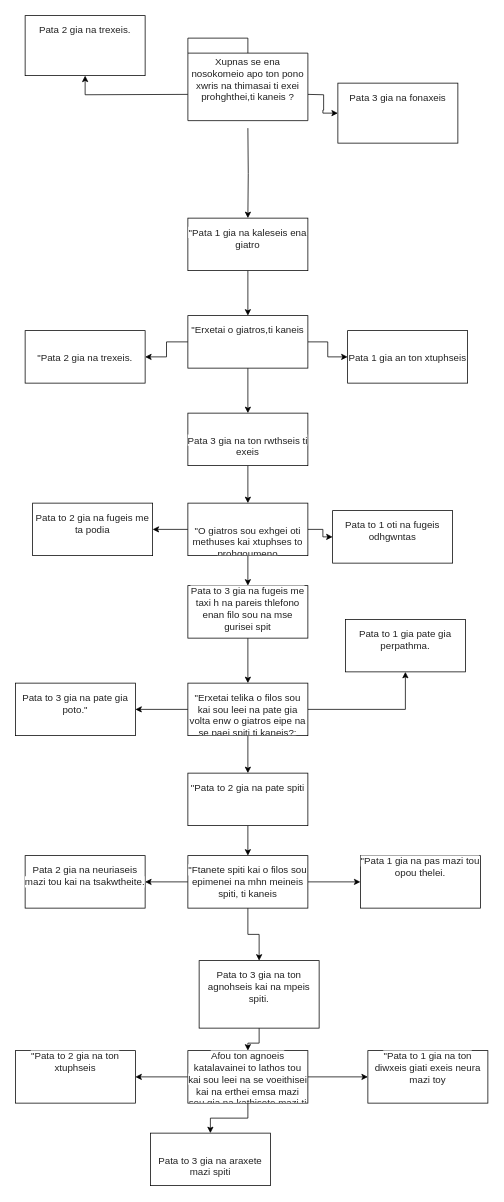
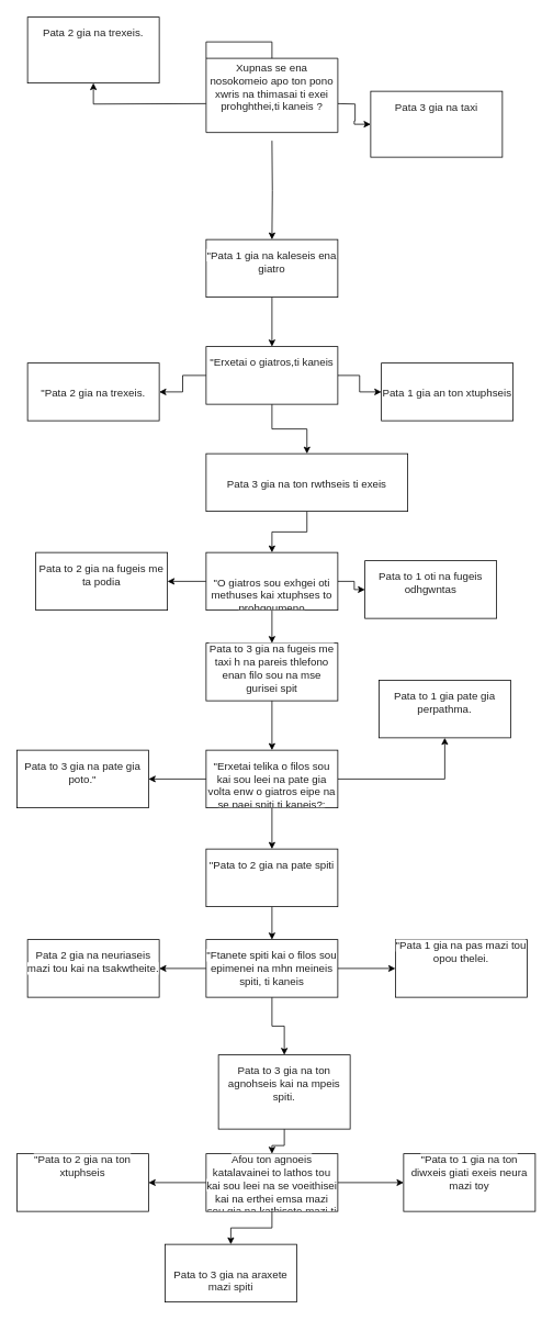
  <mxCell id="0" style=";html=1;" />
  <mxCell id="1" style=";html=1;" parent="0" />
  <mxCell id="2" value="" style="edgeStyle=orthogonalEdgeStyle;rounded=0;orthogonalLoop=1;jettySize=auto;html=1;" parent="1" target="8" edge="1"><mxGeometry relative="1" as="geometry"><mxPoint x="330" y="170" as="sourcePoint" /></mxGeometry></mxCell>
  <mxCell id="3" value="" style="edgeStyle=orthogonalEdgeStyle;rounded=0;orthogonalLoop=1;jettySize=auto;html=1;" parent="1" target="13" edge="1"><mxGeometry relative="1" as="geometry"><mxPoint x="410" y="125" as="sourcePoint" /></mxGeometry></mxCell>
  <mxCell id="4" value="" style="edgeStyle=orthogonalEdgeStyle;rounded=0;orthogonalLoop=1;jettySize=auto;html=1;" parent="1" target="6" edge="1"><mxGeometry relative="1" as="geometry"><mxPoint x="250" y="125" as="sourcePoint" /></mxGeometry></mxCell>
  <mxCell id="5" value="&lt;span style=&quot;color: rgb(34 , 34 , 34) ; font-family: &amp;#34;arial&amp;#34; , &amp;#34;helvetica&amp;#34; , sans-serif ; font-size: small ; font-weight: 400 ; background-color: rgb(255 , 255 , 255)&quot;&gt;Xupnas se ena nosokomeio apo ton pono xwris na thimasai ti exei prohghthei,ti kaneis ?&lt;/span&gt;" style="shape=folder;tabWidth=80;tabHeight=20;tabPosition=left;strokeWidth=1;html=1;whiteSpace=wrap;align=center;fontSize=12;fontStyle=1" parent="1" vertex="1"><mxGeometry x="250" y="50" width="160" height="110" as="geometry" /></mxCell>
  <mxCell id="6" value="&lt;p&gt;&lt;span style=&quot;color: rgb(34 , 34 , 34) ; font-family: &amp;#34;arial&amp;#34; , &amp;#34;helvetica&amp;#34; , sans-serif ; font-size: small ; font-weight: 400 ; background-color: rgb(255 , 255 , 255)&quot;&gt;Pata 2 gia na trexeis.&lt;/span&gt;&lt;br&gt;&lt;/p&gt;" style="shape=rect;html=1;overflow=fill;whiteSpace=wrap;align=center;fontStyle=1" parent="1" vertex="1"><mxGeometry x="33" y="20" width="160" height="80" as="geometry" /></mxCell>
  <mxCell id="7" value="" style="edgeStyle=orthogonalEdgeStyle;rounded=0;orthogonalLoop=1;jettySize=auto;html=1;" parent="1" source="8" target="12" edge="1"><mxGeometry relative="1" as="geometry" /></mxCell>
  <mxCell id="8" value="&lt;p&gt;&lt;span style=&quot;color: rgb(34 , 34 , 34) ; font-family: &amp;#34;arial&amp;#34; , &amp;#34;helvetica&amp;#34; , sans-serif ; font-size: small ; font-weight: 400 ; background-color: rgb(255 , 255 , 255)&quot;&gt;&quot;Pata 1 gia na kaleseis ena giatro&lt;/span&gt;&lt;br&gt;&lt;/p&gt;" style="shape=rect;html=1;overflow=fill;whiteSpace=wrap;align=center;fontStyle=1" parent="1" vertex="1"><mxGeometry x="250" y="290" width="160" height="70" as="geometry" /></mxCell>
  <mxCell id="9" value="" style="edgeStyle=orthogonalEdgeStyle;rounded=0;orthogonalLoop=1;jettySize=auto;html=1;" parent="1" source="12" target="15" edge="1"><mxGeometry relative="1" as="geometry" /></mxCell>
  <mxCell id="10" value="" style="edgeStyle=orthogonalEdgeStyle;rounded=0;orthogonalLoop=1;jettySize=auto;html=1;" parent="1" source="12" target="14" edge="1"><mxGeometry relative="1" as="geometry" /></mxCell>
  <mxCell id="11" value="" style="edgeStyle=orthogonalEdgeStyle;rounded=0;orthogonalLoop=1;jettySize=auto;html=1;" parent="1" source="12" target="17" edge="1"><mxGeometry relative="1" as="geometry" /></mxCell>
  <mxCell id="12" value="&lt;p&gt;&lt;span style=&quot;color: rgb(34 , 34 , 34) ; font-family: &amp;#34;arial&amp;#34; , &amp;#34;helvetica&amp;#34; , sans-serif ; font-size: small ; font-weight: 400 ; background-color: rgb(255 , 255 , 255)&quot;&gt;&quot;Erxetai o giatros,ti kaneis&lt;/span&gt;&lt;br&gt;&lt;/p&gt;" style="shape=rect;html=1;overflow=fill;whiteSpace=wrap;align=center;fontStyle=1" parent="1" vertex="1"><mxGeometry x="250" y="420" width="160" height="70" as="geometry" /></mxCell>
- <mxCell id="13" value="&lt;p&gt;&lt;span style=&quot;color: rgb(34 , 34 , 34) ; font-family: &amp;#34;arial&amp;#34; , &amp;#34;helvetica&amp;#34; , sans-serif ; font-size: small ; font-weight: 400 ; background-color: rgb(255 , 255 , 255)&quot;&gt;Pata 3 gia na fonaxeis&lt;/span&gt;&lt;br&gt;&lt;/p&gt;" style="shape=rect;html=1;overflow=fill;whiteSpace=wrap;align=center;fontStyle=1" parent="1" vertex="1"><mxGeometry x="450" y="110" width="160" height="80" as="geometry" /></mxCell>
+ <mxCell id="13" value="&lt;p&gt;&lt;span style=&quot;color: rgb(34 , 34 , 34) ; font-family: &amp;#34;arial&amp;#34; , &amp;#34;helvetica&amp;#34; , sans-serif ; font-size: small ; font-weight: 400 ; background-color: rgb(255 , 255 , 255)&quot;&gt;Pata 3 gia na taxi&lt;/span&gt;&lt;br&gt;&lt;/p&gt;" style="shape=rect;html=1;overflow=fill;whiteSpace=wrap;align=center;fontStyle=1" parent="1" vertex="1"><mxGeometry x="450" y="110" width="160" height="80" as="geometry" /></mxCell>
  <mxCell id="14" value="&#10;&#10;&lt;span style=&quot;color: rgb(34, 34, 34); font-family: arial, helvetica, sans-serif; font-size: small; font-style: normal; font-weight: 400; letter-spacing: normal; text-indent: 0px; text-transform: none; word-spacing: 0px; background-color: rgb(255, 255, 255); display: inline; float: none;&quot;&gt;&quot;Pata 2 gia na trexeis.&lt;/span&gt;&#10;&#10;" style="shape=rect;html=1;overflow=fill;whiteSpace=wrap;align=center;fontStyle=1" parent="1" vertex="1"><mxGeometry x="33" y="440" width="160" height="70" as="geometry" /></mxCell>
  <mxCell id="15" value="&#10;&#10;&lt;span style=&quot;color: rgb(34, 34, 34); font-family: arial, helvetica, sans-serif; font-size: small; font-style: normal; font-weight: 400; letter-spacing: normal; text-indent: 0px; text-transform: none; word-spacing: 0px; background-color: rgb(255, 255, 255); display: inline; float: none;&quot;&gt;Pata 1 gia an ton xtuphseis&lt;/span&gt;&#10;&#10;" style="shape=rect;html=1;overflow=fill;whiteSpace=wrap;align=center;fontStyle=1" parent="1" vertex="1"><mxGeometry x="463" y="440" width="160" height="70" as="geometry" /></mxCell>
  <mxCell id="16" value="" style="edgeStyle=orthogonalEdgeStyle;rounded=0;orthogonalLoop=1;jettySize=auto;html=1;" parent="1" source="17" target="21" edge="1"><mxGeometry relative="1" as="geometry" /></mxCell>
- <mxCell id="17" value="&#10;&#10;&lt;span style=&quot;color: rgb(34, 34, 34); font-family: arial, helvetica, sans-serif; font-size: small; font-style: normal; font-weight: 400; letter-spacing: normal; text-indent: 0px; text-transform: none; word-spacing: 0px; background-color: rgb(255, 255, 255); display: inline; float: none;&quot;&gt;Pata 3 gia na ton rwthseis ti exeis&lt;/span&gt;&#10;&#10;" style="shape=rect;html=1;overflow=fill;whiteSpace=wrap;align=center;fontStyle=1" parent="1" vertex="1"><mxGeometry x="250" y="550" width="160" height="70" as="geometry" /></mxCell>
+ <mxCell id="17" value="&#10;&#10;&lt;span style=&quot;color: rgb(34, 34, 34); font-family: arial, helvetica, sans-serif; font-size: small; font-style: normal; font-weight: 400; letter-spacing: normal; text-indent: 0px; text-transform: none; word-spacing: 0px; background-color: rgb(255, 255, 255); display: inline; float: none;&quot;&gt;Pata 3 gia na ton rwthseis ti exeis&lt;/span&gt;&#10;&#10;" style="shape=rect;html=1;overflow=fill;whiteSpace=wrap;align=center;fontStyle=1" parent="1" vertex="1"><mxGeometry x="250" y="550" width="245" height="70" as="geometry" /></mxCell>
  <mxCell id="18" value="" style="edgeStyle=orthogonalEdgeStyle;rounded=0;orthogonalLoop=1;jettySize=auto;html=1;" parent="1" source="21" target="22" edge="1"><mxGeometry relative="1" as="geometry" /></mxCell>
  <mxCell id="19" value="" style="edgeStyle=orthogonalEdgeStyle;rounded=0;orthogonalLoop=1;jettySize=auto;html=1;" parent="1" source="21" target="23" edge="1"><mxGeometry relative="1" as="geometry" /></mxCell>
  <mxCell id="20" value="" style="edgeStyle=orthogonalEdgeStyle;rounded=0;orthogonalLoop=1;jettySize=auto;html=1;" parent="1" source="21" target="25" edge="1"><mxGeometry relative="1" as="geometry" /></mxCell>
  <mxCell id="21" value="&#10;&#10;&lt;span style=&quot;color: rgb(34, 34, 34); font-family: arial, helvetica, sans-serif; font-size: small; font-style: normal; font-weight: 400; letter-spacing: normal; text-indent: 0px; text-transform: none; word-spacing: 0px; background-color: rgb(255, 255, 255); display: inline; float: none;&quot;&gt;&quot;O giatros sou exhgei oti methuses kai xtuphses to prohgoumeno vrady,epitrepontas sou na fugeis me kapoion mazi wste na se paei spiti,ti kaneis?&lt;/span&gt;&#10;&#10;" style="shape=rect;html=1;overflow=fill;whiteSpace=wrap;align=center;fontStyle=1" parent="1" vertex="1"><mxGeometry x="250" y="670" width="160" height="70" as="geometry" /></mxCell>
  <mxCell id="22" value="&lt;p&gt;&lt;span style=&quot;color: rgb(34 , 34 , 34) ; font-family: &amp;#34;arial&amp;#34; , &amp;#34;helvetica&amp;#34; , sans-serif ; font-size: small ; font-weight: 400 ; background-color: rgb(255 , 255 , 255)&quot;&gt;Pata to 2 gia na fugeis me ta podia&lt;/span&gt;&lt;br&gt;&lt;/p&gt;" style="shape=rect;html=1;overflow=fill;whiteSpace=wrap;align=center;fontStyle=1" parent="1" vertex="1"><mxGeometry x="43" y="670" width="160" height="70" as="geometry" /></mxCell>
  <mxCell id="23" value="&lt;p&gt;&lt;span style=&quot;color: rgb(34 , 34 , 34) ; font-family: &amp;#34;arial&amp;#34; , &amp;#34;helvetica&amp;#34; , sans-serif ; font-size: small ; font-weight: 400 ; background-color: rgb(255 , 255 , 255)&quot;&gt;Pata to 1 oti na fugeis odhgwntas&lt;/span&gt;&lt;br&gt;&lt;/p&gt;" style="shape=rect;html=1;overflow=fill;whiteSpace=wrap;align=center;fontStyle=1" parent="1" vertex="1"><mxGeometry x="443" y="680" width="160" height="70" as="geometry" /></mxCell>
  <mxCell id="24" value="" style="edgeStyle=orthogonalEdgeStyle;rounded=0;orthogonalLoop=1;jettySize=auto;html=1;" parent="1" source="25" target="29" edge="1"><mxGeometry relative="1" as="geometry" /></mxCell>
  <mxCell id="25" value="&lt;span style=&quot;color: rgb(34 , 34 , 34) ; font-family: &amp;#34;arial&amp;#34; , &amp;#34;helvetica&amp;#34; , sans-serif ; font-size: small ; font-weight: 400 ; background-color: rgb(255 , 255 , 255)&quot;&gt;Pata to 3 gia na fugeis me taxi h na pareis thlefono enan filo sou na mse gurisei spit&lt;/span&gt;" style="shape=rect;html=1;overflow=fill;whiteSpace=wrap;align=center;fontStyle=1" parent="1" vertex="1"><mxGeometry x="250" y="780" width="160" height="70" as="geometry" /></mxCell>
  <mxCell id="26" value="" style="edgeStyle=orthogonalEdgeStyle;rounded=0;orthogonalLoop=1;jettySize=auto;html=1;" parent="1" source="29" target="30" edge="1"><mxGeometry relative="1" as="geometry" /></mxCell>
  <mxCell id="27" value="" style="edgeStyle=orthogonalEdgeStyle;rounded=0;orthogonalLoop=1;jettySize=auto;html=1;" parent="1" source="29" target="31" edge="1"><mxGeometry relative="1" as="geometry" /></mxCell>
  <mxCell id="28" value="" style="edgeStyle=orthogonalEdgeStyle;rounded=0;orthogonalLoop=1;jettySize=auto;html=1;" parent="1" source="29" target="33" edge="1"><mxGeometry relative="1" as="geometry" /></mxCell>
  <mxCell id="29" value="&lt;p&gt;&lt;span style=&quot;color: rgb(34 , 34 , 34) ; font-family: &amp;#34;arial&amp;#34; , &amp;#34;helvetica&amp;#34; , sans-serif ; font-size: small ; font-weight: 400 ; background-color: rgb(255 , 255 , 255)&quot;&gt;&quot;Erxetai telika o filos sou kai sou leei na pate gia volta enw o giatros eipe na se paei spiti,ti kaneis?:&lt;/span&gt;&lt;br&gt;&lt;/p&gt;" style="shape=rect;html=1;overflow=fill;whiteSpace=wrap;align=center;fontStyle=1" parent="1" vertex="1"><mxGeometry x="250" y="910" width="160" height="70" as="geometry" /></mxCell>
  <mxCell id="30" value="&lt;p&gt;&lt;span style=&quot;color: rgb(34 , 34 , 34) ; font-family: &amp;#34;arial&amp;#34; , &amp;#34;helvetica&amp;#34; , sans-serif ; font-size: small ; font-weight: 400 ; background-color: rgb(255 , 255 , 255)&quot;&gt;Pata to 3 gia na pate gia poto.&quot;&lt;/span&gt;&lt;br&gt;&lt;/p&gt;" style="shape=rect;html=1;overflow=fill;whiteSpace=wrap;align=center;fontStyle=1" parent="1" vertex="1"><mxGeometry x="20" y="910" width="160" height="70" as="geometry" /></mxCell>
  <mxCell id="31" value="&lt;p&gt;&lt;span style=&quot;color: rgb(34 , 34 , 34) ; font-family: &amp;#34;arial&amp;#34; , &amp;#34;helvetica&amp;#34; , sans-serif ; font-size: small ; font-weight: 400 ; background-color: rgb(255 , 255 , 255)&quot;&gt;Pata to 1 gia pate gia perpathma.&lt;/span&gt;&lt;br&gt;&lt;/p&gt;" style="shape=rect;html=1;overflow=fill;whiteSpace=wrap;align=center;fontStyle=1" parent="1" vertex="1"><mxGeometry x="460" y="825" width="160" height="70" as="geometry" /></mxCell>
  <mxCell id="32" value="" style="edgeStyle=orthogonalEdgeStyle;rounded=0;orthogonalLoop=1;jettySize=auto;html=1;" parent="1" source="33" target="37" edge="1"><mxGeometry relative="1" as="geometry" /></mxCell>
  <mxCell id="33" value="&lt;p&gt;&lt;span style=&quot;color: rgb(34 , 34 , 34) ; font-family: &amp;#34;arial&amp;#34; , &amp;#34;helvetica&amp;#34; , sans-serif ; font-size: small ; font-weight: 400 ; background-color: rgb(255 , 255 , 255)&quot;&gt;&quot;Pata to 2 gia na pate spiti&lt;/span&gt;&lt;br&gt;&lt;/p&gt;" style="shape=rect;html=1;overflow=fill;whiteSpace=wrap;align=center;fontStyle=1" parent="1" vertex="1"><mxGeometry x="250" y="1030" width="160" height="70" as="geometry" /></mxCell>
  <mxCell id="34" value="" style="edgeStyle=orthogonalEdgeStyle;rounded=0;orthogonalLoop=1;jettySize=auto;html=1;" parent="1" source="37" target="41" edge="1"><mxGeometry relative="1" as="geometry" /></mxCell>
  <mxCell id="35" value="" style="edgeStyle=orthogonalEdgeStyle;rounded=0;orthogonalLoop=1;jettySize=auto;html=1;" parent="1" source="37" target="39" edge="1"><mxGeometry relative="1" as="geometry" /></mxCell>
  <mxCell id="36" value="" style="edgeStyle=orthogonalEdgeStyle;rounded=0;orthogonalLoop=1;jettySize=auto;html=1;" parent="1" source="37" target="38" edge="1"><mxGeometry relative="1" as="geometry" /></mxCell>
  <mxCell id="37" value="&lt;p&gt;&lt;span style=&quot;color: rgb(34 , 34 , 34) ; font-family: &amp;#34;arial&amp;#34; , &amp;#34;helvetica&amp;#34; , sans-serif ; font-size: small ; font-weight: 400 ; background-color: rgb(255 , 255 , 255)&quot;&gt;&quot;Ftanete spiti kai o filos sou epimenei na mhn meineis spiti, ti kaneis&lt;/span&gt;&lt;br&gt;&lt;/p&gt;" style="shape=rect;html=1;overflow=fill;whiteSpace=wrap;align=center;fontStyle=1" parent="1" vertex="1"><mxGeometry x="250" y="1140" width="160" height="70" as="geometry" /></mxCell>
  <mxCell id="38" value="&lt;p&gt;&lt;span style=&quot;color: rgb(34 , 34 , 34) ; font-family: &amp;#34;arial&amp;#34; , &amp;#34;helvetica&amp;#34; , sans-serif ; font-size: small ; font-weight: 400 ; background-color: rgb(255 , 255 , 255)&quot;&gt;Pata 2 gia na neuriaseis mazi tou kai na tsakwtheite.&lt;/span&gt;&lt;br&gt;&lt;/p&gt;" style="shape=rect;html=1;overflow=fill;whiteSpace=wrap;align=center;fontStyle=1" parent="1" vertex="1"><mxGeometry x="33" y="1140" width="160" height="70" as="geometry" /></mxCell>
  <mxCell id="39" value="&lt;span style=&quot;color: rgb(34 , 34 , 34) ; font-family: &amp;#34;arial&amp;#34; , &amp;#34;helvetica&amp;#34; , sans-serif ; font-size: small ; font-weight: 400 ; background-color: rgb(255 , 255 , 255)&quot;&gt;&quot;Pata 1 gia na pas mazi tou opou thelei.&lt;/span&gt;" style="shape=rect;html=1;overflow=fill;whiteSpace=wrap;align=center;fontStyle=1" parent="1" vertex="1"><mxGeometry x="480" y="1140" width="160" height="70" as="geometry" /></mxCell>
  <mxCell id="40" value="" style="edgeStyle=orthogonalEdgeStyle;rounded=0;orthogonalLoop=1;jettySize=auto;html=1;" parent="1" source="41" target="47" edge="1"><mxGeometry relative="1" as="geometry" /></mxCell>
  <mxCell id="41" value="&lt;p&gt;&lt;span style=&quot;color: rgb(34 , 34 , 34) ; font-family: &amp;#34;arial&amp;#34; , &amp;#34;helvetica&amp;#34; , sans-serif ; font-size: small ; font-weight: 400 ; background-color: rgb(255 , 255 , 255)&quot;&gt;Pata to 3 gia na ton agnohseis kai na mpeis spiti.&lt;/span&gt;&lt;br&gt;&lt;/p&gt;" style="shape=rect;html=1;overflow=fill;whiteSpace=wrap;align=center;fontStyle=1" parent="1" vertex="1"><mxGeometry x="265" y="1280" width="160" height="90" as="geometry" /></mxCell>
  <mxCell id="42" value="&lt;span style=&quot;color: rgb(34 , 34 , 34) ; font-family: &amp;#34;arial&amp;#34; , &amp;#34;helvetica&amp;#34; , sans-serif ; font-size: small ; font-weight: 400 ; background-color: rgb(255 , 255 , 255)&quot;&gt;&quot;Pata to 1 gia na ton diwxeis giati exeis neura mazi toy&lt;/span&gt;" style="shape=rect;html=1;overflow=fill;whiteSpace=wrap;align=center;fontStyle=1" parent="1" vertex="1"><mxGeometry x="490" y="1400" width="160" height="70" as="geometry" /></mxCell>
  <mxCell id="43" value="&#10;&#10;&lt;span style=&quot;color: rgb(34, 34, 34); font-family: arial, helvetica, sans-serif; font-size: small; font-style: normal; font-weight: 400; letter-spacing: normal; text-indent: 0px; text-transform: none; word-spacing: 0px; background-color: rgb(255, 255, 255); display: inline; float: none;&quot;&gt;Pata to 3 gia na araxete mazi spiti&lt;/span&gt;&#10;&#10;" style="shape=rect;html=1;overflow=fill;whiteSpace=wrap;align=center;fontStyle=1" parent="1" vertex="1"><mxGeometry x="200" y="1510" width="160" height="70" as="geometry" /></mxCell>
  <mxCell id="44" value="" style="edgeStyle=orthogonalEdgeStyle;rounded=0;orthogonalLoop=1;jettySize=auto;html=1;" parent="1" source="47" target="43" edge="1"><mxGeometry relative="1" as="geometry" /></mxCell>
  <mxCell id="45" value="" style="edgeStyle=orthogonalEdgeStyle;rounded=0;orthogonalLoop=1;jettySize=auto;html=1;" parent="1" source="47" target="42" edge="1"><mxGeometry relative="1" as="geometry" /></mxCell>
  <mxCell id="46" value="" style="edgeStyle=orthogonalEdgeStyle;rounded=0;orthogonalLoop=1;jettySize=auto;html=1;" parent="1" source="47" target="48" edge="1"><mxGeometry relative="1" as="geometry" /></mxCell>
  <mxCell id="47" value="&lt;span style=&quot;color: rgb(34 , 34 , 34) ; font-family: &amp;#34;arial&amp;#34; , &amp;#34;helvetica&amp;#34; , sans-serif ; font-size: small ; font-weight: 400 ; background-color: rgb(255 , 255 , 255)&quot;&gt;Afou ton agnoeis katalavainei to lathos tou kai sou leei na se voeithisei kai na erthei emsa mazi sou gia na kathisete mazi,ti kaneis&lt;/span&gt;" style="shape=rect;html=1;overflow=fill;whiteSpace=wrap;align=center;fontStyle=1" parent="1" vertex="1"><mxGeometry x="250" y="1400" width="160" height="70" as="geometry" /></mxCell>
  <mxCell id="48" value="&lt;span style=&quot;color: rgb(34 , 34 , 34) ; font-family: &amp;#34;arial&amp;#34; , &amp;#34;helvetica&amp;#34; , sans-serif ; font-size: small ; font-weight: 400 ; background-color: rgb(255 , 255 , 255)&quot;&gt;&quot;Pata to 2 gia na ton xtuphseis&lt;/span&gt;" style="shape=rect;html=1;overflow=fill;whiteSpace=wrap;align=center;fontStyle=1" parent="1" vertex="1"><mxGeometry x="20" y="1400" width="160" height="70" as="geometry" /></mxCell>
